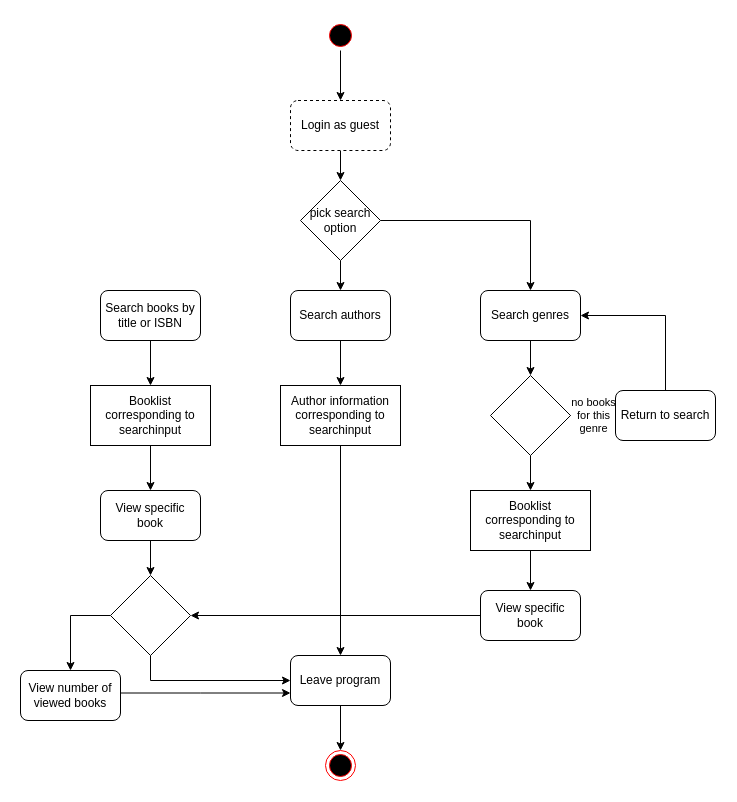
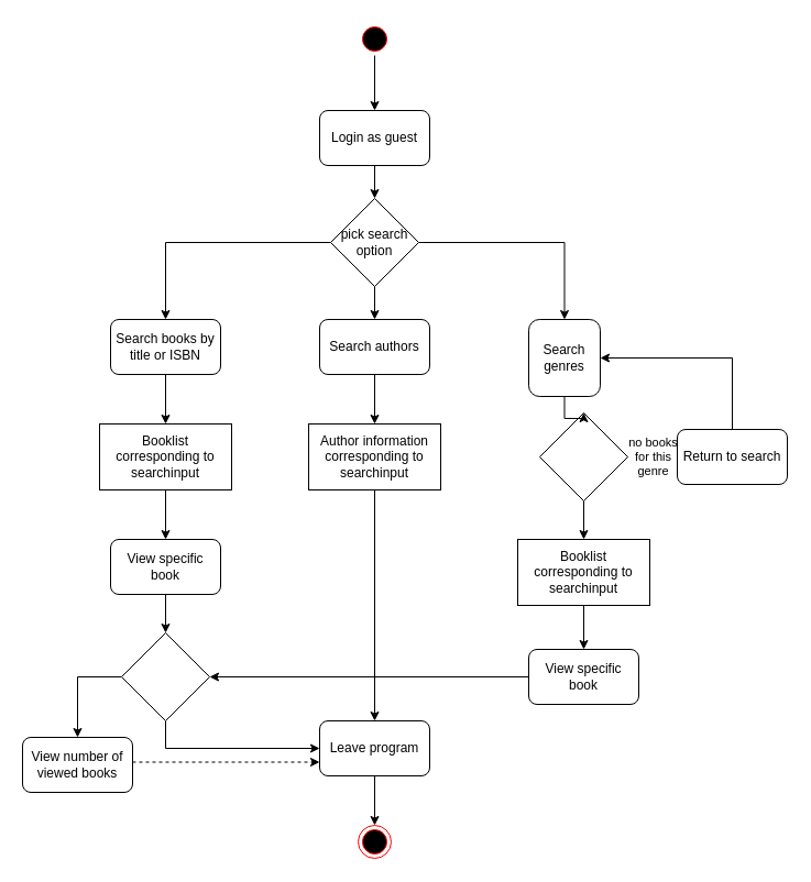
  <mxCell id="0" />
  <mxCell id="1" parent="0" />
  <mxCell id="2" style="edgeStyle=orthogonalEdgeStyle;rounded=0;orthogonalLoop=1;jettySize=auto;html=1;entryX=0.5;entryY=0;entryDx=0;entryDy=0;" edge="1" parent="1" source="3" target="5"><mxGeometry relative="1" as="geometry" /></mxCell>
  <mxCell id="3" value="" style="ellipse;html=1;shape=startState;fillColor=#000000;strokeColor=#ff0000;" vertex="1" parent="1"><mxGeometry x="325" y="20" width="30" height="30" as="geometry" /></mxCell>
  <mxCell id="4" style="edgeStyle=orthogonalEdgeStyle;rounded=0;orthogonalLoop=1;jettySize=auto;html=1;entryX=0.5;entryY=0;entryDx=0;entryDy=0;" edge="1" parent="1" source="5" target="15"><mxGeometry relative="1" as="geometry" /></mxCell>
- <mxCell id="5" value="Login as guest" style="rounded=1;whiteSpace=wrap;html=1;dashed=1;" vertex="1" parent="1"><mxGeometry x="290" y="100" width="100" height="50" as="geometry" /></mxCell>
+ <mxCell id="5" value="Login as guest" style="rounded=1;whiteSpace=wrap;html=1;" vertex="1" parent="1"><mxGeometry x="290" y="100" width="100" height="50" as="geometry" /></mxCell>
  <mxCell id="6" style="edgeStyle=orthogonalEdgeStyle;rounded=0;orthogonalLoop=1;jettySize=auto;html=1;entryX=0.5;entryY=0;entryDx=0;entryDy=0;" edge="1" parent="1" source="7" target="21"><mxGeometry relative="1" as="geometry" /></mxCell>
  <mxCell id="7" value="Search authors" style="rounded=1;whiteSpace=wrap;html=1;" vertex="1" parent="1"><mxGeometry x="290" y="290" width="100" height="50" as="geometry" /></mxCell>
  <mxCell id="8" style="edgeStyle=orthogonalEdgeStyle;rounded=0;orthogonalLoop=1;jettySize=auto;html=1;entryX=0.5;entryY=0;entryDx=0;entryDy=0;" edge="1" parent="1" source="9" target="17"><mxGeometry relative="1" as="geometry"><mxPoint x="180" y="380" as="targetPoint" /></mxGeometry></mxCell>
  <mxCell id="9" value="Search books by title or ISBN" style="rounded=1;whiteSpace=wrap;html=1;" vertex="1" parent="1"><mxGeometry x="100" y="290" width="100" height="50" as="geometry" /></mxCell>
  <mxCell id="10" style="edgeStyle=orthogonalEdgeStyle;rounded=0;orthogonalLoop=1;jettySize=auto;html=1;entryX=0.5;entryY=0;entryDx=0;entryDy=0;" edge="1" parent="1" source="25" target="23"><mxGeometry relative="1" as="geometry" /></mxCell>
- <mxCell id="11" value="Search genres" style="rounded=1;whiteSpace=wrap;html=1;" vertex="1" parent="1"><mxGeometry x="480" y="290" width="100" height="50" as="geometry" /></mxCell>
+ <mxCell id="11" value="Search genres" style="rounded=1;whiteSpace=wrap;html=1;" vertex="1" parent="1"><mxGeometry x="480" y="290" width="65" height="70" as="geometry" /></mxCell>
+ <mxCell id="12" style="edgeStyle=orthogonalEdgeStyle;rounded=0;orthogonalLoop=1;jettySize=auto;html=1;entryX=0.5;entryY=0;entryDx=0;entryDy=0;" edge="1" parent="1" source="15" target="9"><mxGeometry relative="1" as="geometry" /></mxCell>
  <mxCell id="13" value="" style="edgeStyle=orthogonalEdgeStyle;rounded=0;orthogonalLoop=1;jettySize=auto;html=1;" edge="1" parent="1" source="15" target="7"><mxGeometry relative="1" as="geometry" /></mxCell>
  <mxCell id="14" style="edgeStyle=orthogonalEdgeStyle;rounded=0;orthogonalLoop=1;jettySize=auto;html=1;" edge="1" parent="1" source="15" target="11"><mxGeometry relative="1" as="geometry" /></mxCell>
  <mxCell id="15" value="pick search option" style="rhombus;whiteSpace=wrap;html=1;" vertex="1" parent="1"><mxGeometry x="300" y="180" width="80" height="80" as="geometry" /></mxCell>
  <mxCell id="16" style="edgeStyle=orthogonalEdgeStyle;rounded=0;orthogonalLoop=1;jettySize=auto;html=1;entryX=0.5;entryY=0;entryDx=0;entryDy=0;" edge="1" parent="1" source="17" target="19"><mxGeometry relative="1" as="geometry"><mxPoint x="150" y="490" as="targetPoint" /></mxGeometry></mxCell>
  <mxCell id="17" value="Booklist corresponding to searchinput" style="rounded=0;whiteSpace=wrap;html=1;" vertex="1" parent="1"><mxGeometry x="90" y="385" width="120" height="60" as="geometry" /></mxCell>
  <mxCell id="18" style="edgeStyle=orthogonalEdgeStyle;rounded=0;orthogonalLoop=1;jettySize=auto;html=1;entryX=0.5;entryY=0;entryDx=0;entryDy=0;" edge="1" parent="1" source="19" target="35"><mxGeometry relative="1" as="geometry" /></mxCell>
  <mxCell id="19" value="View specific book" style="rounded=1;whiteSpace=wrap;html=1;" vertex="1" parent="1"><mxGeometry x="100" y="490" width="100" height="50" as="geometry" /></mxCell>
  <mxCell id="20" style="edgeStyle=orthogonalEdgeStyle;rounded=0;orthogonalLoop=1;jettySize=auto;html=1;entryX=0.5;entryY=0;entryDx=0;entryDy=0;" edge="1" parent="1" source="21" target="37"><mxGeometry relative="1" as="geometry" /></mxCell>
  <mxCell id="21" value="Author information corresponding to searchinput" style="rounded=0;whiteSpace=wrap;html=1;" vertex="1" parent="1"><mxGeometry x="280" y="385" width="120" height="60" as="geometry" /></mxCell>
  <mxCell id="22" style="edgeStyle=orthogonalEdgeStyle;rounded=0;orthogonalLoop=1;jettySize=auto;html=1;entryX=0.5;entryY=0;entryDx=0;entryDy=0;" edge="1" parent="1" source="23" target="30"><mxGeometry relative="1" as="geometry" /></mxCell>
  <mxCell id="23" value="Booklist corresponding to searchinput" style="rounded=0;whiteSpace=wrap;html=1;" vertex="1" parent="1"><mxGeometry x="470" y="490" width="120" height="60" as="geometry" /></mxCell>
  <mxCell id="24" value="no books &lt;br&gt;for this &lt;br&gt;genre" style="edgeStyle=orthogonalEdgeStyle;rounded=0;orthogonalLoop=1;jettySize=auto;html=1;" edge="1" parent="1" source="25" target="28"><mxGeometry relative="1" as="geometry" /></mxCell>
  <mxCell id="25" value="" style="rhombus;whiteSpace=wrap;html=1;" vertex="1" parent="1"><mxGeometry x="490" y="375" width="80" height="80" as="geometry" /></mxCell>
  <mxCell id="26" style="edgeStyle=orthogonalEdgeStyle;rounded=0;orthogonalLoop=1;jettySize=auto;html=1;entryX=0.5;entryY=0;entryDx=0;entryDy=0;" edge="1" parent="1" source="11" target="25"><mxGeometry relative="1" as="geometry"><mxPoint x="530" y="340" as="sourcePoint" /><mxPoint x="530" y="485" as="targetPoint" /></mxGeometry></mxCell>
  <mxCell id="27" style="edgeStyle=orthogonalEdgeStyle;rounded=0;orthogonalLoop=1;jettySize=auto;html=1;entryX=1;entryY=0.5;entryDx=0;entryDy=0;exitX=0.5;exitY=0;exitDx=0;exitDy=0;" edge="1" parent="1" source="28" target="11"><mxGeometry relative="1" as="geometry" /></mxCell>
  <mxCell id="28" value="Return to search" style="rounded=1;whiteSpace=wrap;html=1;" vertex="1" parent="1"><mxGeometry x="615" y="390" width="100" height="50" as="geometry" /></mxCell>
  <mxCell id="29" style="edgeStyle=orthogonalEdgeStyle;rounded=0;orthogonalLoop=1;jettySize=auto;html=1;entryX=1;entryY=0.5;entryDx=0;entryDy=0;" edge="1" parent="1" source="30" target="35"><mxGeometry relative="1" as="geometry" /></mxCell>
  <mxCell id="30" value="View specific book" style="rounded=1;whiteSpace=wrap;html=1;" vertex="1" parent="1"><mxGeometry x="480" y="590" width="100" height="50" as="geometry" /></mxCell>
- <mxCell id="31" style="edgeStyle=orthogonalEdgeStyle;rounded=0;orthogonalLoop=1;jettySize=auto;html=1;entryX=0;entryY=0.75;entryDx=0;entryDy=0;" edge="1" parent="1" source="32" target="37"><mxGeometry relative="1" as="geometry"><Array as="points"><mxPoint x="200" y="693" /></Array></mxGeometry></mxCell>
+ <mxCell id="31" style="edgeStyle=orthogonalEdgeStyle;rounded=0;orthogonalLoop=1;jettySize=auto;html=1;entryX=0;entryY=0.75;entryDx=0;entryDy=0;dashed=1;" edge="1" parent="1" source="32" target="37"><mxGeometry relative="1" as="geometry"><Array as="points"><mxPoint x="200" y="693" /></Array></mxGeometry></mxCell>
  <mxCell id="32" value="View number of viewed books" style="rounded=1;whiteSpace=wrap;html=1;" vertex="1" parent="1"><mxGeometry x="20" y="670" width="100" height="50" as="geometry" /></mxCell>
  <mxCell id="33" style="edgeStyle=orthogonalEdgeStyle;rounded=0;orthogonalLoop=1;jettySize=auto;html=1;entryX=0.5;entryY=0;entryDx=0;entryDy=0;exitX=0;exitY=0.5;exitDx=0;exitDy=0;" edge="1" parent="1" source="35" target="32"><mxGeometry relative="1" as="geometry" /></mxCell>
  <mxCell id="34" style="edgeStyle=orthogonalEdgeStyle;rounded=0;orthogonalLoop=1;jettySize=auto;html=1;entryX=0;entryY=0.5;entryDx=0;entryDy=0;exitX=0.5;exitY=1;exitDx=0;exitDy=0;" edge="1" parent="1" source="35" target="37"><mxGeometry relative="1" as="geometry" /></mxCell>
  <mxCell id="35" value="" style="rhombus;whiteSpace=wrap;html=1;" vertex="1" parent="1"><mxGeometry x="110" y="575" width="80" height="80" as="geometry" /></mxCell>
  <mxCell id="36" style="edgeStyle=orthogonalEdgeStyle;rounded=0;orthogonalLoop=1;jettySize=auto;html=1;entryX=0.5;entryY=0;entryDx=0;entryDy=0;" edge="1" parent="1" source="37" target="38"><mxGeometry relative="1" as="geometry" /></mxCell>
  <mxCell id="37" value="Leave program" style="rounded=1;whiteSpace=wrap;html=1;" vertex="1" parent="1"><mxGeometry x="290" y="655" width="100" height="50" as="geometry" /></mxCell>
  <mxCell id="38" value="" style="ellipse;html=1;shape=endState;fillColor=#000000;strokeColor=#ff0000;" vertex="1" parent="1"><mxGeometry x="325" y="750" width="30" height="30" as="geometry" /></mxCell>
